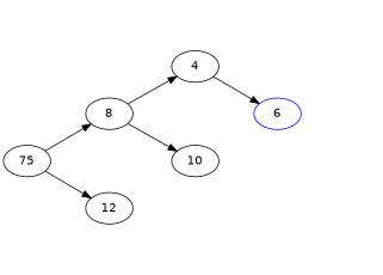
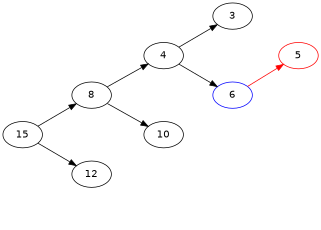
  digraph {
    fontname=Helvetica
    rankdir=LR
    node [fontname=Helvetica]
    edge [fontname=Helvetica style=invis]
    m15 [style=invis width=0.1]
    8
    n3 [label=12]
    4 [color=black]
    m8 [style=invis width=0.1]
    10
    6 [color=blue]
    m4 [style=invis width=0.1]
+   3
+   5 [color=red]
    m6 [style=invis width=0.1]
    r6 [style=invis width=0.1]
    m17 [style=invis width=0.1]
    l17 [style=invis width=0.1]
-   15 [label=75]
+   15
    subgraph sub_1 {
      rank=same
      m15
      8
      n3
    }
    subgraph sub_2 {
      rank=same
      4
      m8
      10
    }
    subgraph sub_3 {
      rank=same
      6
      m4
+     3
    }
    subgraph sub_4 {
      rank=same
+     5
      m6
      r6
    }
    subgraph sub_5 {
      rank=same
      m17
      l17
    }
    m15 -> n3
    8 -> m15
    8 -> 4 [style=""]
    8 -> m8
    8 -> 10 [style=""]
    n3 -> m17
    n3 -> l17
    4 -> m8
    4 -> 6 [style=""]
    4 -> m4
+   4 -> 3 [style=""]
    m8 -> 10
+   6 -> 5 [color=red style=""]
    6 -> m6
    6 -> r6
    m4 -> 6
+   3 -> m4
+   5 -> m6
    m6 -> r6
    m17 -> l17
    15 -> m15
    15 -> 8 [style=""]
    15 -> n3 [style=""]
  }
